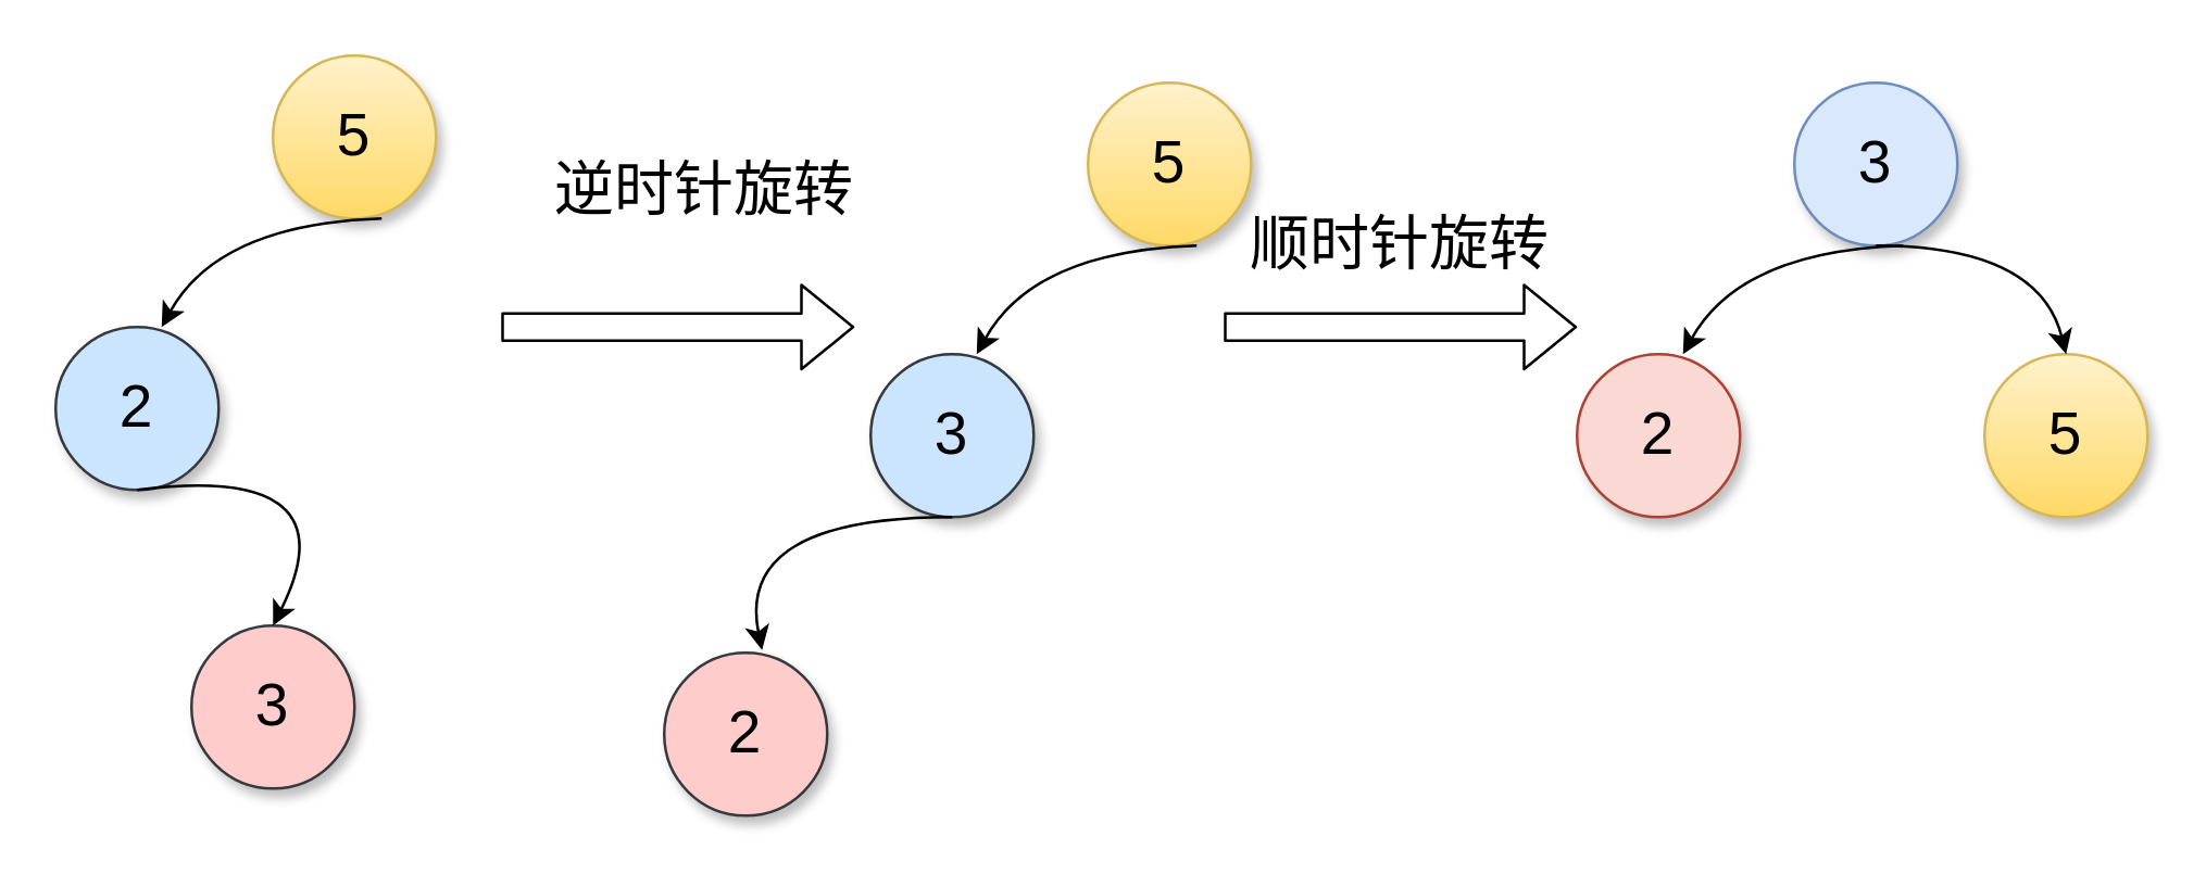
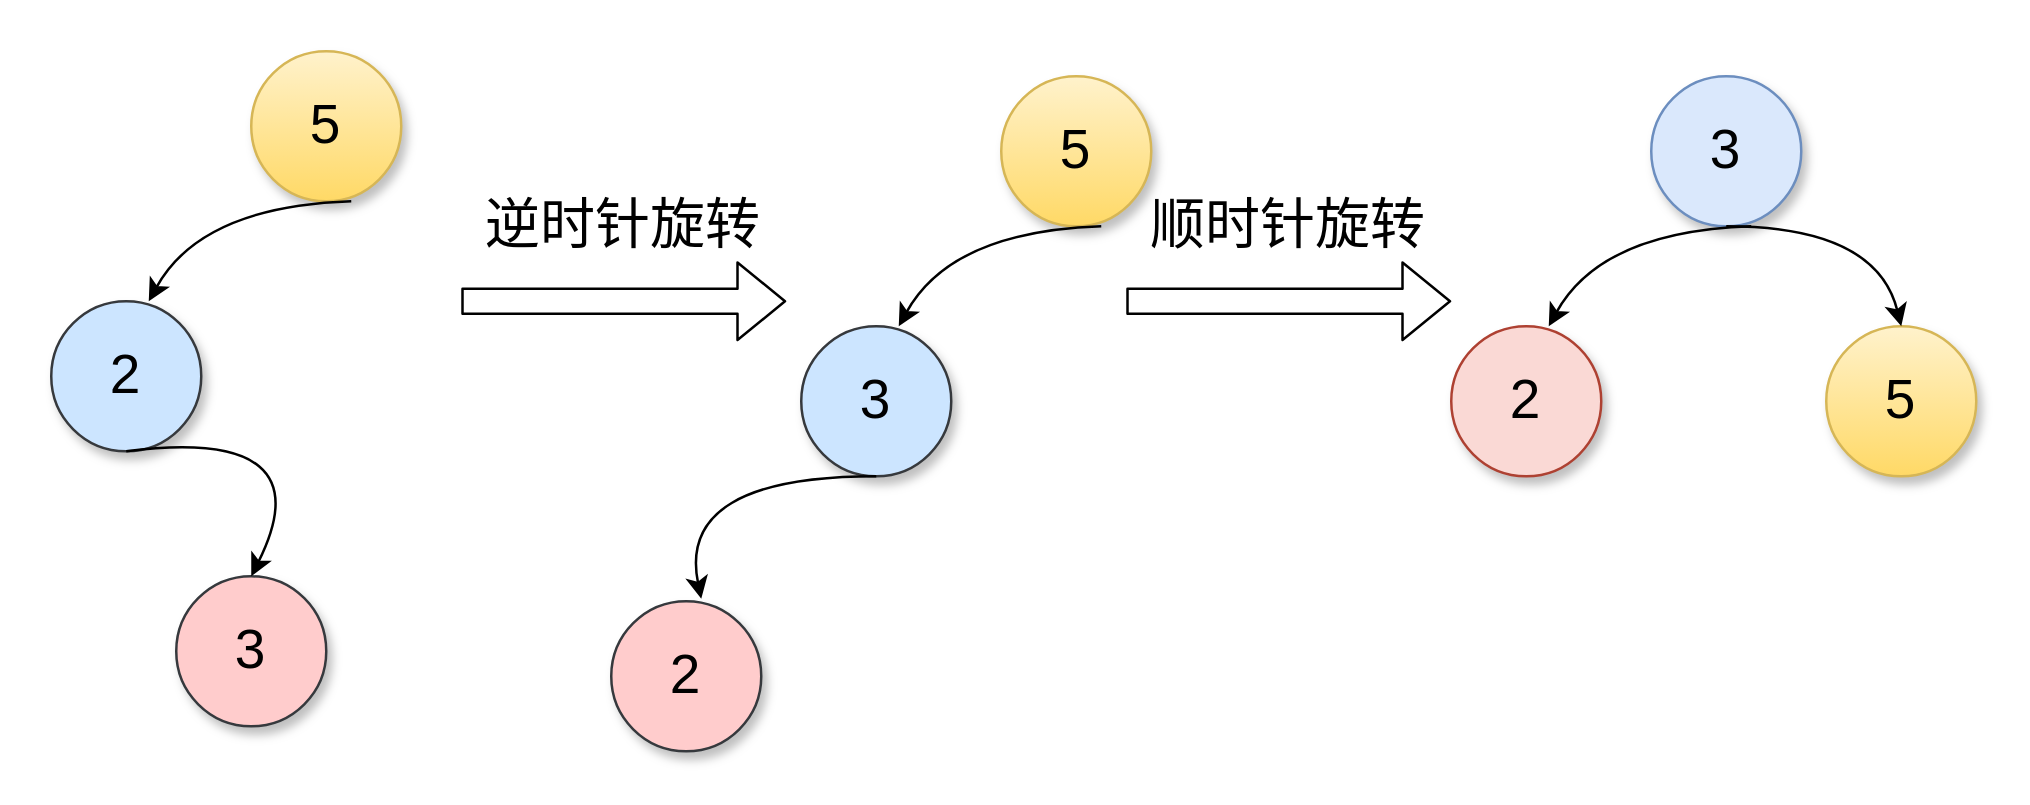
  <mxCell id="0" />
  <mxCell id="1" parent="0" />
  <mxCell id="2" value="5" style="ellipse;whiteSpace=wrap;html=1;aspect=fixed;shadow=1;gradientColor=#ffd966;fillColor=#fff2cc;strokeColor=#d6b656;fontSize=22;" parent="1" vertex="1"><mxGeometry x="100" y="20" width="60" height="60" as="geometry" /></mxCell>
  <mxCell id="3" value="2" style="ellipse;whiteSpace=wrap;html=1;aspect=fixed;shadow=1;fillColor=#cce5ff;strokeColor=#36393d;fontSize=22;" parent="1" vertex="1"><mxGeometry x="20" y="120" width="60" height="60" as="geometry" /></mxCell>
  <mxCell id="4" value="3" style="ellipse;whiteSpace=wrap;html=1;aspect=fixed;shadow=1;fillColor=#ffcccc;strokeColor=#36393d;fontSize=22;" parent="1" vertex="1"><mxGeometry x="70" y="230" width="60" height="60" as="geometry" /></mxCell>
  <mxCell id="5" value="" style="endArrow=classic;html=1;entryX=0.65;entryY=0;entryDx=0;entryDy=0;entryPerimeter=0;curved=1;fontSize=22;" parent="1" target="3" edge="1"><mxGeometry width="50" height="50" relative="1" as="geometry"><mxPoint x="140" y="80" as="sourcePoint" /><mxPoint x="50" y="40" as="targetPoint" /><Array as="points"><mxPoint x="80" y="82" /></Array></mxGeometry></mxCell>
  <mxCell id="6" value="" style="shape=flexArrow;endArrow=classic;html=1;fontSize=22;" parent="1" edge="1"><mxGeometry width="50" height="50" relative="1" as="geometry"><mxPoint x="184" y="120" as="sourcePoint" /><mxPoint x="314" y="120" as="targetPoint" /></mxGeometry></mxCell>
- <mxCell id="7" value="&lt;font style=&quot;font-size: 22px&quot;&gt;逆时针旋转&lt;/font&gt;" style="text;html=1;strokeColor=none;fillColor=none;align=center;verticalAlign=middle;whiteSpace=wrap;rounded=0;fontSize=22;" parent="1" vertex="1"><mxGeometry x="194" y="60" width="130" height="20" as="geometry" /></mxCell>
+ <mxCell id="7" value="&lt;font style=&quot;font-size: 22px&quot;&gt;逆时针旋转&lt;/font&gt;" style="text;html=1;strokeColor=none;fillColor=none;align=center;verticalAlign=middle;whiteSpace=wrap;rounded=0;fontSize=22;" parent="1" vertex="1"><mxGeometry x="184" y="80" width="130" height="20" as="geometry" /></mxCell>
  <mxCell id="8" value="5" style="ellipse;whiteSpace=wrap;html=1;aspect=fixed;shadow=1;gradientColor=#ffd966;fillColor=#fff2cc;strokeColor=#d6b656;fontSize=22;" parent="1" vertex="1"><mxGeometry x="400" y="30" width="60" height="60" as="geometry" /></mxCell>
  <mxCell id="9" value="3" style="ellipse;whiteSpace=wrap;html=1;aspect=fixed;shadow=1;fillColor=#cce5ff;strokeColor=#36393d;fontSize=22;" parent="1" vertex="1"><mxGeometry x="320" y="130" width="60" height="60" as="geometry" /></mxCell>
  <mxCell id="10" value="2" style="ellipse;whiteSpace=wrap;html=1;aspect=fixed;shadow=1;fillColor=#ffcccc;strokeColor=#36393d;fontSize=22;" parent="1" vertex="1"><mxGeometry x="244" y="240" width="60" height="60" as="geometry" /></mxCell>
  <mxCell id="11" value="" style="endArrow=classic;html=1;entryX=0.65;entryY=0;entryDx=0;entryDy=0;entryPerimeter=0;curved=1;fontSize=22;" parent="1" target="9" edge="1"><mxGeometry width="50" height="50" relative="1" as="geometry"><mxPoint x="440" y="90" as="sourcePoint" /><mxPoint x="350" y="50" as="targetPoint" /><Array as="points"><mxPoint x="380" y="92" /></Array></mxGeometry></mxCell>
  <mxCell id="12" value="" style="endArrow=classic;html=1;exitX=0.5;exitY=1;exitDx=0;exitDy=0;entryX=0.5;entryY=0;entryDx=0;entryDy=0;curved=1;fontSize=22;" parent="1" source="3" target="4" edge="1"><mxGeometry width="50" height="50" relative="1" as="geometry"><mxPoint x="140" y="190" as="sourcePoint" /><mxPoint x="190" y="140" as="targetPoint" /><Array as="points"><mxPoint x="130" y="170" /></Array></mxGeometry></mxCell>
  <mxCell id="13" value="" style="endArrow=classic;html=1;exitX=0.5;exitY=1;exitDx=0;exitDy=0;strokeColor=#000000;curved=1;fontSize=22;" parent="1" source="9" edge="1"><mxGeometry width="50" height="50" relative="1" as="geometry"><mxPoint x="270" y="230" as="sourcePoint" /><mxPoint x="280" y="239" as="targetPoint" /><Array as="points"><mxPoint x="270" y="190" /></Array></mxGeometry></mxCell>
  <mxCell id="14" value="" style="shape=flexArrow;endArrow=classic;html=1;fontSize=22;" parent="1" edge="1"><mxGeometry width="50" height="50" relative="1" as="geometry"><mxPoint x="450" y="120" as="sourcePoint" /><mxPoint x="580" y="120" as="targetPoint" /></mxGeometry></mxCell>
  <mxCell id="15" value="&lt;font style=&quot;font-size: 22px&quot;&gt;顺时针旋转&lt;/font&gt;" style="text;html=1;strokeColor=none;fillColor=none;align=center;verticalAlign=middle;whiteSpace=wrap;rounded=0;fontSize=22;" parent="1" vertex="1"><mxGeometry x="450" y="80" width="130" height="20" as="geometry" /></mxCell>
  <mxCell id="16" value="3" style="ellipse;whiteSpace=wrap;html=1;aspect=fixed;shadow=1;fillColor=#dae8fc;strokeColor=#6c8ebf;fontSize=22;" parent="1" vertex="1"><mxGeometry x="660" y="30" width="60" height="60" as="geometry" /></mxCell>
  <mxCell id="17" value="2" style="ellipse;whiteSpace=wrap;html=1;aspect=fixed;shadow=1;fillColor=#fad9d5;strokeColor=#ae4132;fontSize=22;" parent="1" vertex="1"><mxGeometry x="580" y="130" width="60" height="60" as="geometry" /></mxCell>
  <mxCell id="18" value="5" style="ellipse;whiteSpace=wrap;html=1;aspect=fixed;shadow=1;fillColor=#fff2cc;strokeColor=#d6b656;fontSize=22;gradientColor=#ffd966;" parent="1" vertex="1"><mxGeometry x="730" y="130" width="60" height="60" as="geometry" /></mxCell>
  <mxCell id="19" value="" style="endArrow=classic;html=1;entryX=0.65;entryY=0;entryDx=0;entryDy=0;entryPerimeter=0;curved=1;fontSize=22;" parent="1" target="17" edge="1"><mxGeometry width="50" height="50" relative="1" as="geometry"><mxPoint x="700" y="90" as="sourcePoint" /><mxPoint x="610" y="50" as="targetPoint" /><Array as="points"><mxPoint x="640" y="92" /></Array></mxGeometry></mxCell>
  <mxCell id="20" value="" style="endArrow=classic;html=1;entryX=0.5;entryY=0;entryDx=0;entryDy=0;curved=1;fontSize=22;" parent="1" target="18" edge="1"><mxGeometry width="50" height="50" relative="1" as="geometry"><mxPoint x="690" y="90" as="sourcePoint" /><mxPoint x="800" y="70" as="targetPoint" /><Array as="points"><mxPoint x="750" y="90" /></Array></mxGeometry></mxCell>
